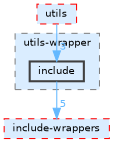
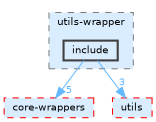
  digraph {
    compound=true
    fontname="DejaVu Sans"
    node [color=red fillcolor="#daedff" fontname="DejaVu Sans" fontsize=10 shape=box style="filled,dashed"]
    edge [color=steelblue1 fontcolor=steelblue1 fontname="DejaVu Sans" fontsize=10 labeldistance=1.5 labelfontname=Helvetica labelfontsize=10]
    n1 [color=grey25 height=0.2 label=include style="filled,bold" width=0.4]
-   n2 [height=0.2 label="include-wrappers" width=0.4]
+   n2 [height=0.2 label="core-wrappers" width=0.4]
    n3 [height=0.2 label=utils width=0.4]
    subgraph cluster_1 {
      bgcolor="#daedff"
      fontsize=10
      label="utils-wrapper"
      pencolor=grey50
      style="filled,dashed"
      n1
    }
    n1 -> n2 [headlabel=5]
-   n3 -> n1 [headlabel=3]
+   n1 -> n3 [headlabel=3]
  }
